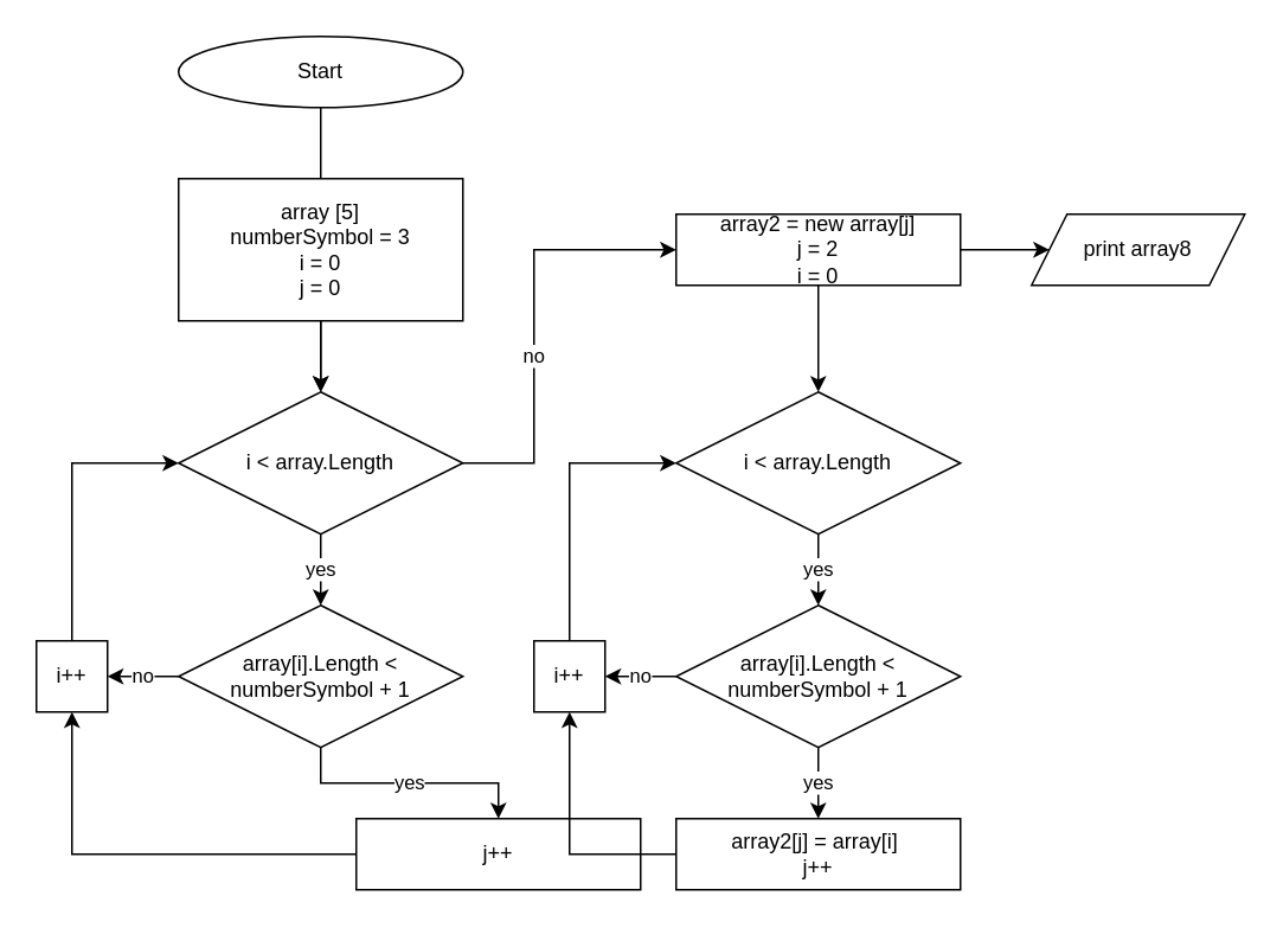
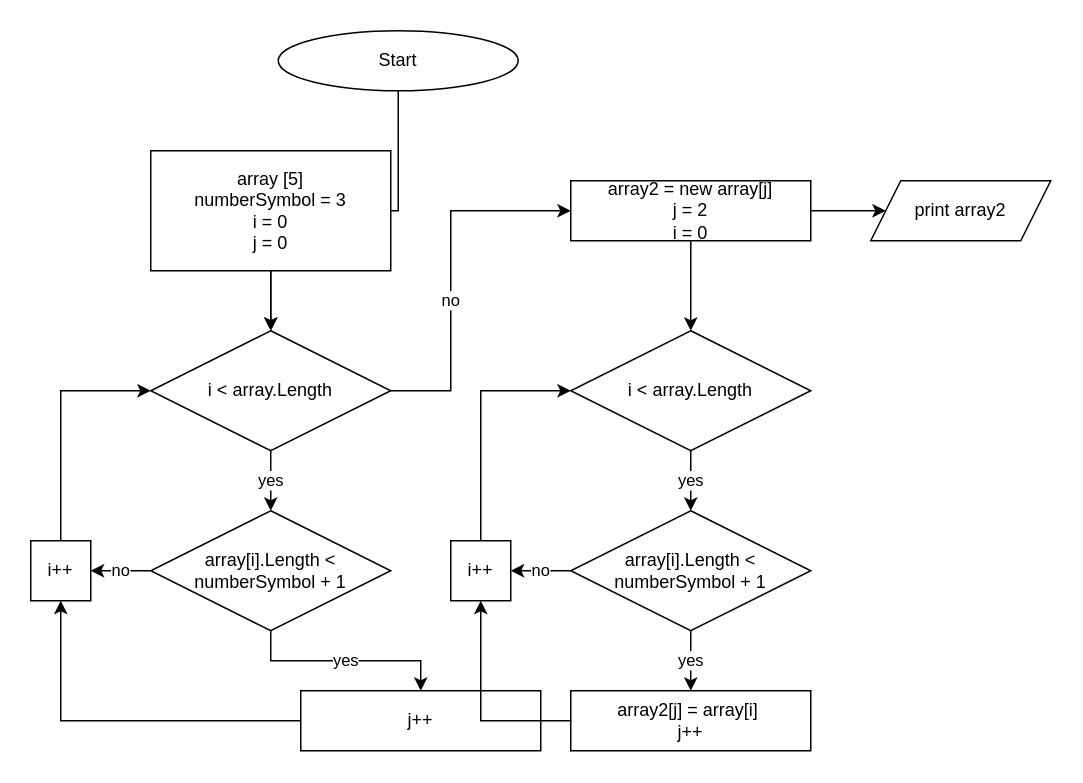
  <mxCell id="0" />
  <mxCell id="1" parent="0" />
  <mxCell id="2" value="" style="edgeStyle=orthogonalEdgeStyle;rounded=0;orthogonalLoop=1;jettySize=auto;html=1;" edge="1" parent="1" source="3" target="8"><mxGeometry relative="1" as="geometry" /></mxCell>
- <mxCell id="3" value="Start" style="ellipse;whiteSpace=wrap;html=1;" vertex="1" parent="1"><mxGeometry x="100" y="20" width="160" height="40" as="geometry" /></mxCell>
+ <mxCell id="3" value="Start" style="ellipse;whiteSpace=wrap;html=1;" vertex="1" parent="1"><mxGeometry x="185" y="20" width="160" height="40" as="geometry" /></mxCell>
  <mxCell id="4" value="" style="edgeStyle=orthogonalEdgeStyle;rounded=0;orthogonalLoop=1;jettySize=auto;html=1;" edge="1" parent="1" source="5" target="8"><mxGeometry relative="1" as="geometry" /></mxCell>
  <mxCell id="5" value="array [5]&lt;br&gt;numberSymbol = 3&lt;br&gt;i = 0&lt;br&gt;j = 0" style="rounded=0;whiteSpace=wrap;html=1;" vertex="1" parent="1"><mxGeometry x="100" y="100" width="160" height="80" as="geometry" /></mxCell>
  <mxCell id="6" value="yes" style="edgeStyle=orthogonalEdgeStyle;rounded=0;orthogonalLoop=1;jettySize=auto;html=1;" edge="1" parent="1" source="8" target="11"><mxGeometry relative="1" as="geometry" /></mxCell>
  <mxCell id="7" value="no" style="edgeStyle=orthogonalEdgeStyle;rounded=0;orthogonalLoop=1;jettySize=auto;html=1;exitX=1;exitY=0.5;exitDx=0;exitDy=0;entryX=0;entryY=0.5;entryDx=0;entryDy=0;" edge="1" parent="1" source="8" target="16"><mxGeometry x="-0.167" relative="1" as="geometry"><Array as="points"><mxPoint x="300" y="260" /><mxPoint x="300" y="140" /></Array><mxPoint as="offset" /></mxGeometry></mxCell>
  <mxCell id="8" value="i &amp;lt; array.Length" style="rhombus;whiteSpace=wrap;html=1;" vertex="1" parent="1"><mxGeometry x="100" y="220" width="160" height="80" as="geometry" /></mxCell>
  <mxCell id="9" value="yes" style="edgeStyle=orthogonalEdgeStyle;rounded=0;orthogonalLoop=1;jettySize=auto;html=1;" edge="1" parent="1" source="11" target="13"><mxGeometry relative="1" as="geometry" /></mxCell>
  <mxCell id="10" value="no" style="edgeStyle=orthogonalEdgeStyle;rounded=0;orthogonalLoop=1;jettySize=auto;html=1;exitX=0;exitY=0.5;exitDx=0;exitDy=0;entryX=1;entryY=0.5;entryDx=0;entryDy=0;" edge="1" parent="1" source="11" target="25"><mxGeometry relative="1" as="geometry" /></mxCell>
  <mxCell id="11" value="array[i].Length &amp;lt; numberSymbol + 1" style="rhombus;whiteSpace=wrap;html=1;" vertex="1" parent="1"><mxGeometry x="100" y="340" width="160" height="80" as="geometry" /></mxCell>
  <mxCell id="12" style="edgeStyle=orthogonalEdgeStyle;rounded=0;orthogonalLoop=1;jettySize=auto;html=1;exitX=0;exitY=0.5;exitDx=0;exitDy=0;entryX=0.5;entryY=1;entryDx=0;entryDy=0;" edge="1" parent="1" source="13" target="25"><mxGeometry relative="1" as="geometry" /></mxCell>
  <mxCell id="13" value="j++" style="rounded=0;whiteSpace=wrap;html=1;" vertex="1" parent="1"><mxGeometry x="200" y="460" width="160" height="40" as="geometry" /></mxCell>
  <mxCell id="14" value="" style="edgeStyle=orthogonalEdgeStyle;rounded=0;orthogonalLoop=1;jettySize=auto;html=1;" edge="1" parent="1" source="16" target="18"><mxGeometry relative="1" as="geometry" /></mxCell>
  <mxCell id="15" value="" style="edgeStyle=orthogonalEdgeStyle;rounded=0;orthogonalLoop=1;jettySize=auto;html=1;" edge="1" parent="1" source="16" target="28"><mxGeometry relative="1" as="geometry" /></mxCell>
  <mxCell id="16" value="array2 = new array[j]&lt;br&gt;j = 2&lt;br&gt;i = 0" style="rounded=0;whiteSpace=wrap;html=1;" vertex="1" parent="1"><mxGeometry x="380" y="120" width="160" height="40" as="geometry" /></mxCell>
  <mxCell id="17" value="yes" style="edgeStyle=orthogonalEdgeStyle;rounded=0;orthogonalLoop=1;jettySize=auto;html=1;" edge="1" parent="1" source="18" target="21"><mxGeometry relative="1" as="geometry" /></mxCell>
  <mxCell id="18" value="i &amp;lt; array.Length" style="rhombus;whiteSpace=wrap;html=1;" vertex="1" parent="1"><mxGeometry x="380" y="220" width="160" height="80" as="geometry" /></mxCell>
  <mxCell id="19" value="yes" style="edgeStyle=orthogonalEdgeStyle;rounded=0;orthogonalLoop=1;jettySize=auto;html=1;" edge="1" parent="1" source="21" target="23"><mxGeometry relative="1" as="geometry" /></mxCell>
  <mxCell id="20" value="no" style="edgeStyle=orthogonalEdgeStyle;rounded=0;orthogonalLoop=1;jettySize=auto;html=1;" edge="1" parent="1" source="21" target="27"><mxGeometry relative="1" as="geometry" /></mxCell>
  <mxCell id="21" value="array[i].Length &amp;lt; numberSymbol + 1" style="rhombus;whiteSpace=wrap;html=1;" vertex="1" parent="1"><mxGeometry x="380" y="340" width="160" height="80" as="geometry" /></mxCell>
  <mxCell id="22" style="edgeStyle=orthogonalEdgeStyle;rounded=0;orthogonalLoop=1;jettySize=auto;html=1;exitX=0;exitY=0.5;exitDx=0;exitDy=0;entryX=0.5;entryY=1;entryDx=0;entryDy=0;" edge="1" parent="1" source="23" target="27"><mxGeometry relative="1" as="geometry" /></mxCell>
  <mxCell id="23" value="array2[j] = array[i]&amp;nbsp;&lt;br&gt;j++" style="rounded=0;whiteSpace=wrap;html=1;" vertex="1" parent="1"><mxGeometry x="380" y="460" width="160" height="40" as="geometry" /></mxCell>
  <mxCell id="24" style="edgeStyle=orthogonalEdgeStyle;rounded=0;orthogonalLoop=1;jettySize=auto;html=1;exitX=0.5;exitY=0;exitDx=0;exitDy=0;entryX=0;entryY=0.5;entryDx=0;entryDy=0;" edge="1" parent="1" source="25" target="8"><mxGeometry relative="1" as="geometry" /></mxCell>
  <mxCell id="25" value="i++" style="rounded=0;whiteSpace=wrap;html=1;" vertex="1" parent="1"><mxGeometry x="20" y="360" width="40" height="40" as="geometry" /></mxCell>
  <mxCell id="26" style="edgeStyle=orthogonalEdgeStyle;rounded=0;orthogonalLoop=1;jettySize=auto;html=1;exitX=0.5;exitY=0;exitDx=0;exitDy=0;entryX=0;entryY=0.5;entryDx=0;entryDy=0;" edge="1" parent="1" source="27" target="18"><mxGeometry relative="1" as="geometry" /></mxCell>
  <mxCell id="27" value="i++" style="rounded=0;whiteSpace=wrap;html=1;" vertex="1" parent="1"><mxGeometry x="300" y="360" width="40" height="40" as="geometry" /></mxCell>
- <mxCell id="28" value="print array8" style="shape=parallelogram;perimeter=parallelogramPerimeter;whiteSpace=wrap;html=1;fixedSize=1;" vertex="1" parent="1"><mxGeometry x="580" y="120" width="120" height="40" as="geometry" /></mxCell>
+ <mxCell id="28" value="print array2" style="shape=parallelogram;perimeter=parallelogramPerimeter;whiteSpace=wrap;html=1;fixedSize=1;" vertex="1" parent="1"><mxGeometry x="580" y="120" width="120" height="40" as="geometry" /></mxCell>
